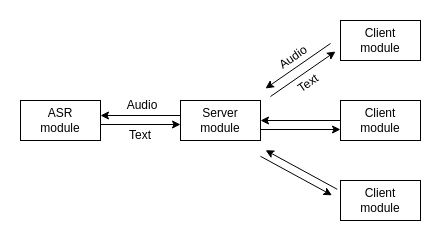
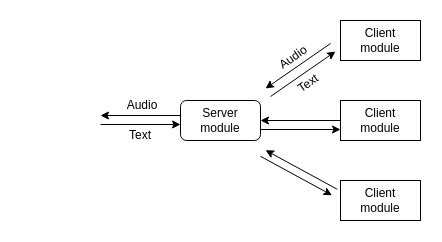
  <mxCell id="0" />
  <mxCell id="1" parent="0" />
- <mxCell id="2" value="ASR&lt;br&gt;module" style="rounded=0;whiteSpace=wrap;html=1;" vertex="1" parent="1"><mxGeometry x="20" y="100" width="80" height="40" as="geometry" /></mxCell>
- <mxCell id="3" value="Server&lt;br&gt;module" style="rounded=0;whiteSpace=wrap;html=1;" vertex="1" parent="1"><mxGeometry x="180" y="100" width="80" height="40" as="geometry" /></mxCell>
+ <mxCell id="3" value="Server&lt;br&gt;module" style="whiteSpace=wrap;html=1;rounded=1;" vertex="1" parent="1"><mxGeometry x="180" y="100" width="80" height="40" as="geometry" /></mxCell>
  <mxCell id="4" value="Client&lt;br&gt;module" style="rounded=0;whiteSpace=wrap;html=1;" vertex="1" parent="1"><mxGeometry x="340" y="20" width="80" height="40" as="geometry" /></mxCell>
  <mxCell id="5" value="Client&lt;br&gt;module" style="rounded=0;whiteSpace=wrap;html=1;" vertex="1" parent="1"><mxGeometry x="340" y="100" width="80" height="40" as="geometry" /></mxCell>
  <mxCell id="6" value="Client&lt;br&gt;module" style="rounded=0;whiteSpace=wrap;html=1;" vertex="1" parent="1"><mxGeometry x="340" y="180" width="80" height="40" as="geometry" /></mxCell>
  <mxCell id="7" value="" style="group;rotation=-35;" vertex="1" connectable="0" parent="1"><mxGeometry x="260" y="50" width="80" height="40" as="geometry" /></mxCell>
  <mxCell id="8" value="Audio" style="text;html=1;strokeColor=none;fillColor=none;align=center;verticalAlign=middle;whiteSpace=wrap;rounded=0;rotation=-35;" vertex="1" parent="7"><mxGeometry x="13" y="2" width="40" height="10" as="geometry" /></mxCell>
  <mxCell id="9" value="Text" style="text;html=1;strokeColor=none;fillColor=none;align=center;verticalAlign=middle;whiteSpace=wrap;rounded=0;rotation=-35;" vertex="1" parent="7"><mxGeometry x="28" y="28" width="40" height="10" as="geometry" /></mxCell>
  <mxCell id="10" value="" style="group;rotation=-35;" vertex="1" connectable="0" parent="7"><mxGeometry y="15" width="80" height="9" as="geometry" /></mxCell>
  <mxCell id="11" value="" style="endArrow=classic;html=1;rounded=0;" edge="1" parent="10"><mxGeometry width="50" height="50" relative="1" as="geometry"><mxPoint x="70" y="-22" as="sourcePoint" /><mxPoint x="5" y="23" as="targetPoint" /></mxGeometry></mxCell>
  <mxCell id="12" value="" style="endArrow=classic;html=1;rounded=0;entryX=0;entryY=0.75;entryDx=0;entryDy=0;" edge="1" parent="10"><mxGeometry width="50" height="50" relative="1" as="geometry"><mxPoint x="10" y="31" as="sourcePoint" /><mxPoint x="75" y="-14" as="targetPoint" /></mxGeometry></mxCell>
  <mxCell id="13" value="Audio" style="text;html=1;strokeColor=none;fillColor=none;align=center;verticalAlign=middle;whiteSpace=wrap;rounded=0;" vertex="1" parent="1"><mxGeometry x="122" y="100" width="40" height="10" as="geometry" /></mxCell>
  <mxCell id="14" value="Text" style="text;html=1;strokeColor=none;fillColor=none;align=center;verticalAlign=middle;whiteSpace=wrap;rounded=0;" vertex="1" parent="1"><mxGeometry x="120" y="130" width="40" height="10" as="geometry" /></mxCell>
  <mxCell id="15" value="" style="group" vertex="1" connectable="0" parent="1"><mxGeometry x="100" y="115" width="80" height="9" as="geometry" /></mxCell>
  <mxCell id="16" value="" style="endArrow=classic;html=1;rounded=0;" edge="1" parent="15"><mxGeometry width="50" height="50" relative="1" as="geometry"><mxPoint x="80" as="sourcePoint" /><mxPoint as="targetPoint" /></mxGeometry></mxCell>
  <mxCell id="17" value="" style="endArrow=classic;html=1;rounded=0;entryX=0;entryY=0.75;entryDx=0;entryDy=0;" edge="1" parent="15"><mxGeometry width="50" height="50" relative="1" as="geometry"><mxPoint y="9" as="sourcePoint" /><mxPoint x="80" y="9" as="targetPoint" /></mxGeometry></mxCell>
  <mxCell id="18" value="" style="group" vertex="1" connectable="0" parent="1"><mxGeometry x="260" y="120" width="80" height="9" as="geometry" /></mxCell>
  <mxCell id="19" value="" style="endArrow=classic;html=1;rounded=0;" edge="1" parent="18"><mxGeometry width="50" height="50" relative="1" as="geometry"><mxPoint x="80" as="sourcePoint" /><mxPoint as="targetPoint" /></mxGeometry></mxCell>
  <mxCell id="20" value="" style="endArrow=classic;html=1;rounded=0;entryX=0;entryY=0.75;entryDx=0;entryDy=0;" edge="1" parent="18"><mxGeometry width="50" height="50" relative="1" as="geometry"><mxPoint y="9" as="sourcePoint" /><mxPoint x="80" y="9" as="targetPoint" /></mxGeometry></mxCell>
  <mxCell id="21" value="" style="group;rotation=30;" vertex="1" connectable="0" parent="1"><mxGeometry x="256.8" y="168.75" width="83" height="9" as="geometry" /></mxCell>
  <mxCell id="22" value="" style="endArrow=classic;html=1;rounded=0;" edge="1" parent="21"><mxGeometry width="50" height="50" relative="1" as="geometry"><mxPoint x="79.888" y="20" as="sourcePoint" /><mxPoint x="8.3" y="-19" as="targetPoint" /></mxGeometry></mxCell>
  <mxCell id="23" value="" style="endArrow=classic;html=1;rounded=0;entryX=0;entryY=0.75;entryDx=0;entryDy=0;" edge="1" parent="21"><mxGeometry width="50" height="50" relative="1" as="geometry"><mxPoint x="3.113" y="-13" as="sourcePoint" /><mxPoint x="74.7" y="26" as="targetPoint" /></mxGeometry></mxCell>
